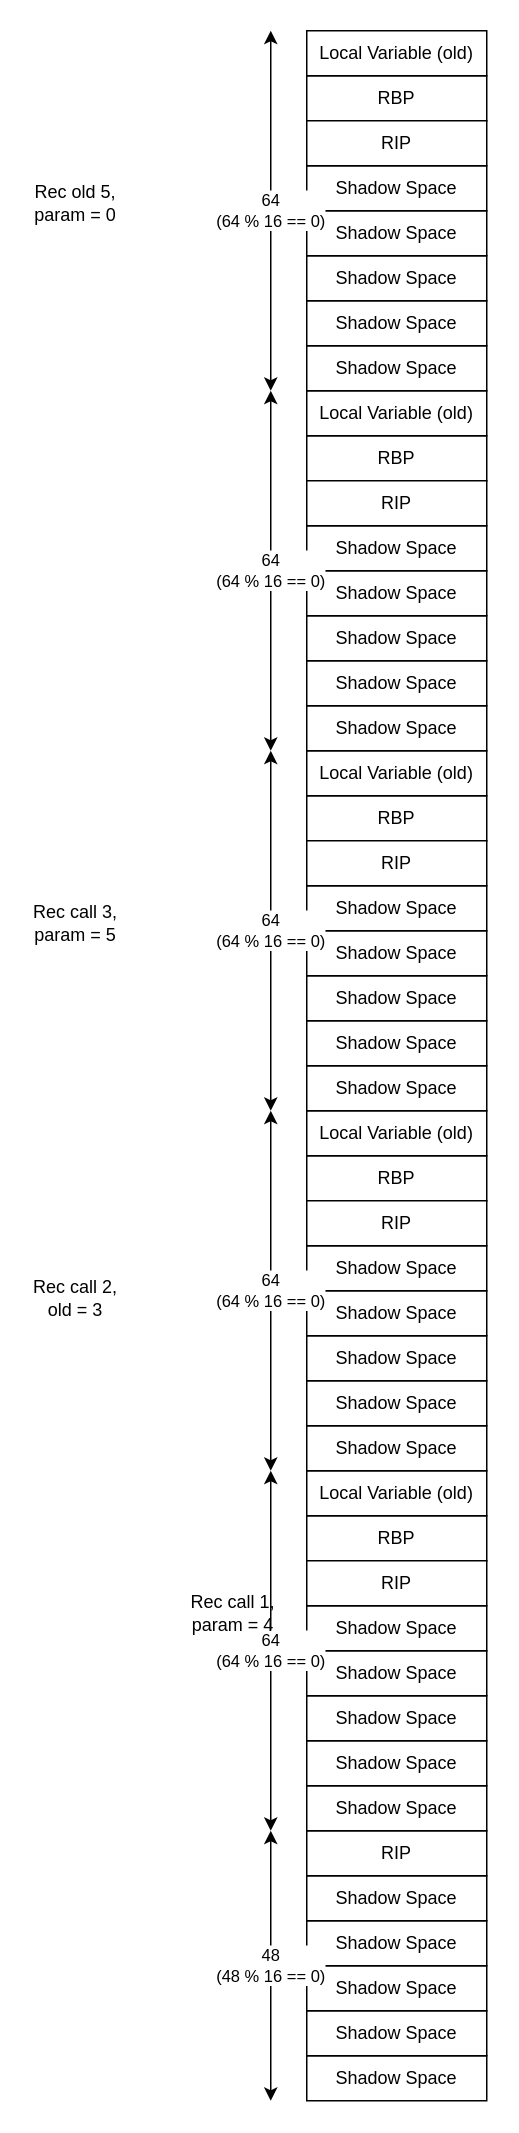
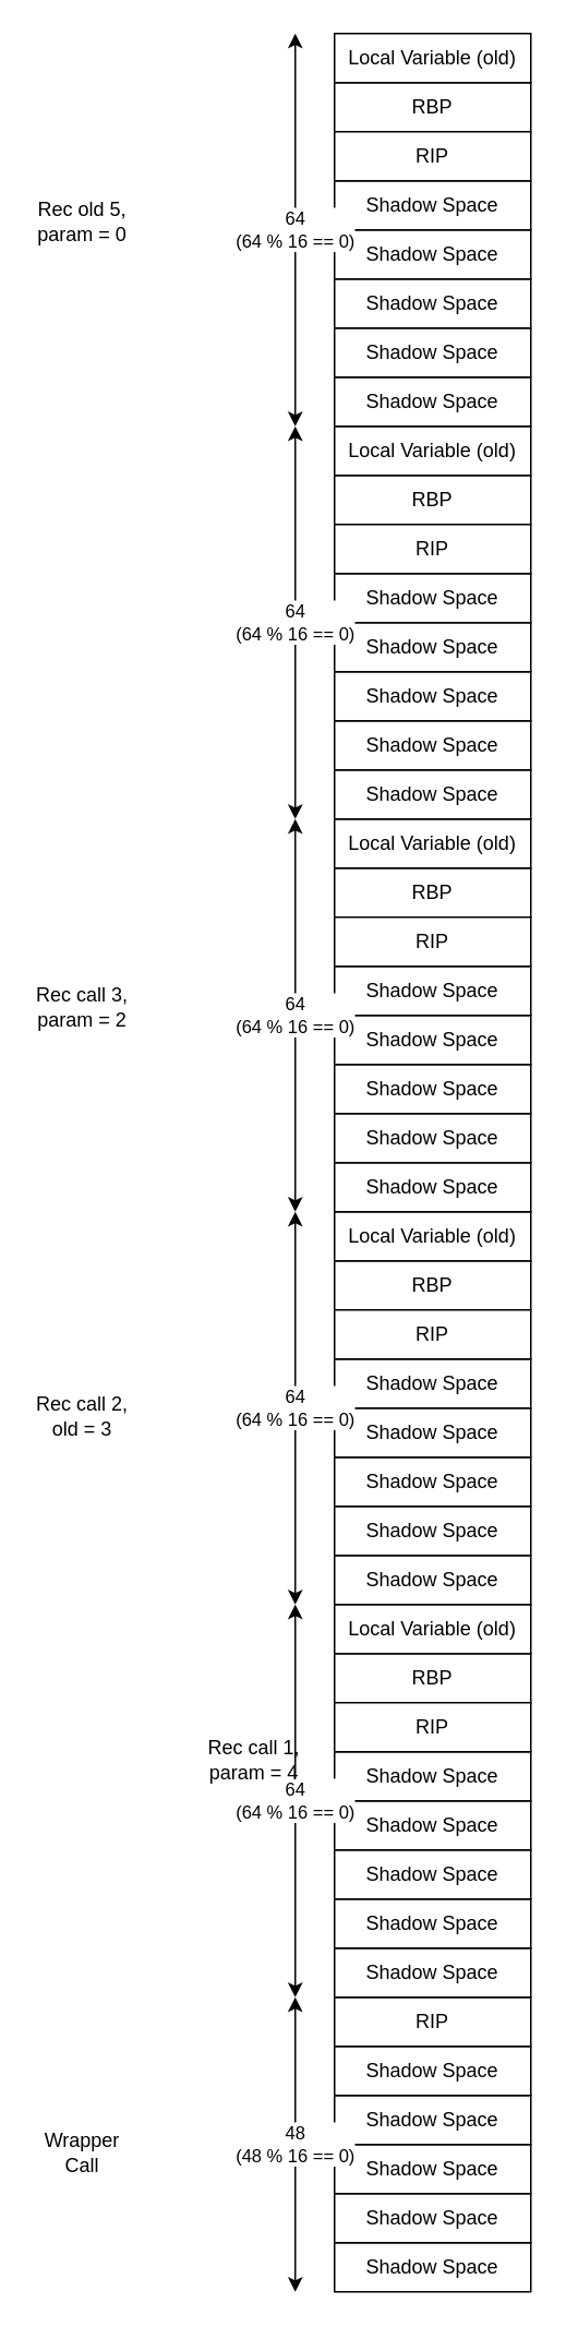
  <mxCell id="0" />
  <mxCell id="1" parent="0" />
  <mxCell id="2" value="Shadow Space" style="rounded=0;whiteSpace=wrap;html=1;" vertex="1" parent="1"><mxGeometry x="204" y="1370" width="120" height="30" as="geometry" /></mxCell>
  <mxCell id="3" value="Shadow Space" style="rounded=0;whiteSpace=wrap;html=1;" vertex="1" parent="1"><mxGeometry x="204" y="1340" width="120" height="30" as="geometry" /></mxCell>
  <mxCell id="4" value="Shadow Space" style="rounded=0;whiteSpace=wrap;html=1;" vertex="1" parent="1"><mxGeometry x="204" y="1310" width="120" height="30" as="geometry" /></mxCell>
  <mxCell id="5" value="Shadow Space" style="rounded=0;whiteSpace=wrap;html=1;" vertex="1" parent="1"><mxGeometry x="204" y="1280" width="120" height="30" as="geometry" /></mxCell>
  <mxCell id="6" value="Shadow Space" style="rounded=0;whiteSpace=wrap;html=1;" vertex="1" parent="1"><mxGeometry x="204" y="1250" width="120" height="30" as="geometry" /></mxCell>
  <mxCell id="7" value="RIP" style="rounded=0;whiteSpace=wrap;html=1;" vertex="1" parent="1"><mxGeometry x="204" y="1220" width="120" height="30" as="geometry" /></mxCell>
  <mxCell id="8" value="Shadow Space" style="rounded=0;whiteSpace=wrap;html=1;" vertex="1" parent="1"><mxGeometry x="204" y="1190" width="120" height="30" as="geometry" /></mxCell>
  <mxCell id="9" value="Shadow Space" style="rounded=0;whiteSpace=wrap;html=1;" vertex="1" parent="1"><mxGeometry x="204" y="1160" width="120" height="30" as="geometry" /></mxCell>
  <mxCell id="10" value="Shadow Space" style="rounded=0;whiteSpace=wrap;html=1;" vertex="1" parent="1"><mxGeometry x="204" y="1130" width="120" height="30" as="geometry" /></mxCell>
  <mxCell id="11" value="Shadow Space" style="rounded=0;whiteSpace=wrap;html=1;" vertex="1" parent="1"><mxGeometry x="204" y="1100" width="120" height="30" as="geometry" /></mxCell>
  <mxCell id="12" value="Shadow Space" style="rounded=0;whiteSpace=wrap;html=1;" vertex="1" parent="1"><mxGeometry x="204" y="1070" width="120" height="30" as="geometry" /></mxCell>
  <mxCell id="13" value="RBP" style="rounded=0;whiteSpace=wrap;html=1;" vertex="1" parent="1"><mxGeometry x="204" y="1010" width="120" height="30" as="geometry" /></mxCell>
  <mxCell id="14" value="Local Variable (old)" style="rounded=0;whiteSpace=wrap;html=1;" vertex="1" parent="1"><mxGeometry x="204" y="980" width="120" height="30" as="geometry" /></mxCell>
  <mxCell id="15" value="RIP" style="rounded=0;whiteSpace=wrap;html=1;" vertex="1" parent="1"><mxGeometry x="204" y="1040" width="120" height="30" as="geometry" /></mxCell>
  <mxCell id="16" value="Shadow Space" style="rounded=0;whiteSpace=wrap;html=1;" vertex="1" parent="1"><mxGeometry x="204" y="950" width="120" height="30" as="geometry" /></mxCell>
  <mxCell id="17" value="Shadow Space" style="rounded=0;whiteSpace=wrap;html=1;" vertex="1" parent="1"><mxGeometry x="204" y="920" width="120" height="30" as="geometry" /></mxCell>
  <mxCell id="18" value="Shadow Space" style="rounded=0;whiteSpace=wrap;html=1;" vertex="1" parent="1"><mxGeometry x="204" y="890" width="120" height="30" as="geometry" /></mxCell>
  <mxCell id="19" value="Shadow Space" style="rounded=0;whiteSpace=wrap;html=1;" vertex="1" parent="1"><mxGeometry x="204" y="860" width="120" height="30" as="geometry" /></mxCell>
  <mxCell id="20" value="Shadow Space" style="rounded=0;whiteSpace=wrap;html=1;" vertex="1" parent="1"><mxGeometry x="204" y="830" width="120" height="30" as="geometry" /></mxCell>
  <mxCell id="21" value="RBP" style="rounded=0;whiteSpace=wrap;html=1;" vertex="1" parent="1"><mxGeometry x="204" y="770" width="120" height="30" as="geometry" /></mxCell>
  <mxCell id="22" value="Local Variable (old)" style="rounded=0;whiteSpace=wrap;html=1;" vertex="1" parent="1"><mxGeometry x="204" y="740" width="120" height="30" as="geometry" /></mxCell>
  <mxCell id="23" value="RIP" style="rounded=0;whiteSpace=wrap;html=1;" vertex="1" parent="1"><mxGeometry x="204" y="800" width="120" height="30" as="geometry" /></mxCell>
  <mxCell id="24" value="Shadow Space" style="rounded=0;whiteSpace=wrap;html=1;" vertex="1" parent="1"><mxGeometry x="204" y="710" width="120" height="30" as="geometry" /></mxCell>
  <mxCell id="25" value="Shadow Space" style="rounded=0;whiteSpace=wrap;html=1;" vertex="1" parent="1"><mxGeometry x="204" y="680" width="120" height="30" as="geometry" /></mxCell>
  <mxCell id="26" value="Shadow Space" style="rounded=0;whiteSpace=wrap;html=1;" vertex="1" parent="1"><mxGeometry x="204" y="650" width="120" height="30" as="geometry" /></mxCell>
  <mxCell id="27" value="Shadow Space" style="rounded=0;whiteSpace=wrap;html=1;" vertex="1" parent="1"><mxGeometry x="204" y="620" width="120" height="30" as="geometry" /></mxCell>
  <mxCell id="28" value="Shadow Space" style="rounded=0;whiteSpace=wrap;html=1;" vertex="1" parent="1"><mxGeometry x="204" y="590" width="120" height="30" as="geometry" /></mxCell>
  <mxCell id="29" value="RBP" style="rounded=0;whiteSpace=wrap;html=1;" vertex="1" parent="1"><mxGeometry x="204" width="120" height="30" as="geometry" y="530" /></mxCell>
  <mxCell id="30" value="Local Variable (old)" style="rounded=0;whiteSpace=wrap;html=1;" vertex="1" parent="1"><mxGeometry x="204" y="500" width="120" height="30" as="geometry" /></mxCell>
  <mxCell id="31" value="RIP" style="rounded=0;whiteSpace=wrap;html=1;" vertex="1" parent="1"><mxGeometry x="204" y="560" width="120" height="30" as="geometry" /></mxCell>
  <mxCell id="32" value="Shadow Space" style="rounded=0;whiteSpace=wrap;html=1;" vertex="1" parent="1"><mxGeometry x="204" y="470" width="120" height="30" as="geometry" /></mxCell>
  <mxCell id="33" value="Shadow Space" style="rounded=0;whiteSpace=wrap;html=1;" vertex="1" parent="1"><mxGeometry x="204" y="440" width="120" height="30" as="geometry" /></mxCell>
  <mxCell id="34" value="Shadow Space" style="rounded=0;whiteSpace=wrap;html=1;" vertex="1" parent="1"><mxGeometry x="204" y="410" width="120" height="30" as="geometry" /></mxCell>
  <mxCell id="35" value="Shadow Space" style="rounded=0;whiteSpace=wrap;html=1;" vertex="1" parent="1"><mxGeometry x="204" y="380" width="120" height="30" as="geometry" /></mxCell>
  <mxCell id="36" value="Shadow Space" style="rounded=0;whiteSpace=wrap;html=1;" vertex="1" parent="1"><mxGeometry x="204" y="350" width="120" height="30" as="geometry" /></mxCell>
  <mxCell id="37" value="RBP" style="rounded=0;whiteSpace=wrap;html=1;" vertex="1" parent="1"><mxGeometry x="204" y="290" width="120" height="30" as="geometry" /></mxCell>
  <mxCell id="38" value="Local Variable (old)" style="rounded=0;whiteSpace=wrap;html=1;" vertex="1" parent="1"><mxGeometry x="204" y="260" width="120" height="30" as="geometry" /></mxCell>
  <mxCell id="39" value="RIP" style="rounded=0;whiteSpace=wrap;html=1;" vertex="1" parent="1"><mxGeometry x="204" y="320" width="120" height="30" as="geometry" /></mxCell>
  <mxCell id="40" value="Shadow Space" style="rounded=0;whiteSpace=wrap;html=1;" vertex="1" parent="1"><mxGeometry x="204" y="230" width="120" height="30" as="geometry" /></mxCell>
  <mxCell id="41" value="Shadow Space" style="rounded=0;whiteSpace=wrap;html=1;" vertex="1" parent="1"><mxGeometry x="204" y="200" width="120" height="30" as="geometry" /></mxCell>
  <mxCell id="42" value="Shadow Space" style="rounded=0;whiteSpace=wrap;html=1;" vertex="1" parent="1"><mxGeometry x="204" y="170" width="120" height="30" as="geometry" /></mxCell>
  <mxCell id="43" value="Shadow Space" style="rounded=0;whiteSpace=wrap;html=1;" vertex="1" parent="1"><mxGeometry x="204" y="140" width="120" height="30" as="geometry" /></mxCell>
  <mxCell id="44" value="Shadow Space" style="rounded=0;whiteSpace=wrap;html=1;" vertex="1" parent="1"><mxGeometry x="204" y="110" width="120" height="30" as="geometry" /></mxCell>
  <mxCell id="45" value="RBP" style="rounded=0;whiteSpace=wrap;html=1;" vertex="1" parent="1"><mxGeometry x="204" y="50" width="120" height="30" as="geometry" /></mxCell>
  <mxCell id="46" value="Local Variable (old)" style="rounded=0;whiteSpace=wrap;html=1;" vertex="1" parent="1"><mxGeometry x="204" y="20" width="120" height="30" as="geometry" /></mxCell>
  <mxCell id="47" value="RIP" style="rounded=0;whiteSpace=wrap;html=1;" vertex="1" parent="1"><mxGeometry x="204" y="80" width="120" height="30" as="geometry" /></mxCell>
  <mxCell id="48" value="48&lt;br&gt;(48 % 16 == 0)" style="endArrow=classic;startArrow=classic;html=1;rounded=0;" edge="1" parent="1"><mxGeometry width="50" height="50" relative="1" as="geometry"><mxPoint x="180" y="1400" as="sourcePoint" /><mxPoint x="180" y="1220" as="targetPoint" /></mxGeometry></mxCell>
  <mxCell id="49" value="64&lt;br&gt;(64 % 16 == 0)" style="endArrow=classic;startArrow=classic;html=1;rounded=0;" edge="1" parent="1"><mxGeometry width="50" height="50" relative="1" as="geometry"><mxPoint x="180" y="1220" as="sourcePoint" /><mxPoint x="180" y="980" as="targetPoint" /></mxGeometry></mxCell>
  <mxCell id="50" value="64&lt;br&gt;(64 % 16 == 0)" style="endArrow=classic;startArrow=classic;html=1;rounded=0;" edge="1" parent="1"><mxGeometry width="50" height="50" relative="1" as="geometry"><mxPoint x="180" y="980" as="sourcePoint" /><mxPoint x="180" y="740" as="targetPoint" /></mxGeometry></mxCell>
  <mxCell id="51" value="64&lt;br&gt;(64 % 16 == 0)" style="endArrow=classic;startArrow=classic;html=1;rounded=0;" edge="1" parent="1"><mxGeometry width="50" height="50" relative="1" as="geometry"><mxPoint x="180" y="740" as="sourcePoint" /><mxPoint x="180" y="500" as="targetPoint" /></mxGeometry></mxCell>
  <mxCell id="52" value="64&lt;br&gt;(64 % 16 == 0)" style="endArrow=classic;startArrow=classic;html=1;rounded=0;" edge="1" parent="1"><mxGeometry width="50" height="50" relative="1" as="geometry"><mxPoint x="180" y="500" as="sourcePoint" /><mxPoint x="180" y="260" as="targetPoint" /></mxGeometry></mxCell>
  <mxCell id="53" value="64&lt;br&gt;(64 % 16 == 0)" style="endArrow=classic;startArrow=classic;html=1;rounded=0;" edge="1" parent="1"><mxGeometry width="50" height="50" relative="1" as="geometry"><mxPoint x="180" y="260" as="sourcePoint" /><mxPoint x="180" y="20" as="targetPoint" /></mxGeometry></mxCell>
+ <mxCell id="54" value="Wrapper Call" style="text;html=1;strokeColor=none;fillColor=none;align=center;verticalAlign=middle;whiteSpace=wrap;rounded=0;" vertex="1" parent="1"><mxGeometry x="20" y="1300" width="60" height="30" as="geometry" /></mxCell>
  <mxCell id="55" value="Rec call 1, param = 4" style="text;html=1;strokeColor=none;fillColor=none;align=center;verticalAlign=middle;whiteSpace=wrap;rounded=0;" vertex="1" parent="1"><mxGeometry x="125" y="1060" width="60" height="30" as="geometry" /></mxCell>
  <mxCell id="56" value="Rec call 2, old = 3" style="text;html=1;strokeColor=none;fillColor=none;align=center;verticalAlign=middle;whiteSpace=wrap;rounded=0;" vertex="1" parent="1"><mxGeometry x="20" y="850" width="60" height="30" as="geometry" /></mxCell>
- <mxCell id="57" value="Rec call 3, param = 5" style="text;html=1;strokeColor=none;fillColor=none;align=center;verticalAlign=middle;whiteSpace=wrap;rounded=0;" vertex="1" parent="1"><mxGeometry x="20" y="600" width="60" height="30" as="geometry" /></mxCell>
+ <mxCell id="57" value="Rec call 3, param = 2" style="text;html=1;strokeColor=none;fillColor=none;align=center;verticalAlign=middle;whiteSpace=wrap;rounded=0;" vertex="1" parent="1"><mxGeometry x="20" y="600" width="60" height="30" as="geometry" /></mxCell>
  <mxCell id="58" value="Rec old 5, param = 0" style="text;html=1;strokeColor=none;fillColor=none;align=center;verticalAlign=middle;whiteSpace=wrap;rounded=0;" vertex="1" parent="1"><mxGeometry x="20" y="120" width="60" height="30" as="geometry" /></mxCell>
